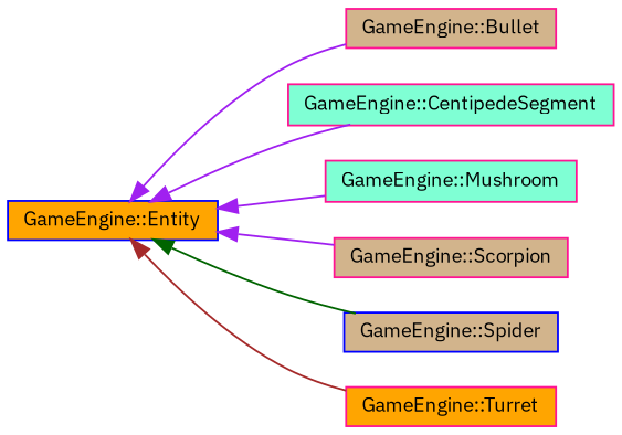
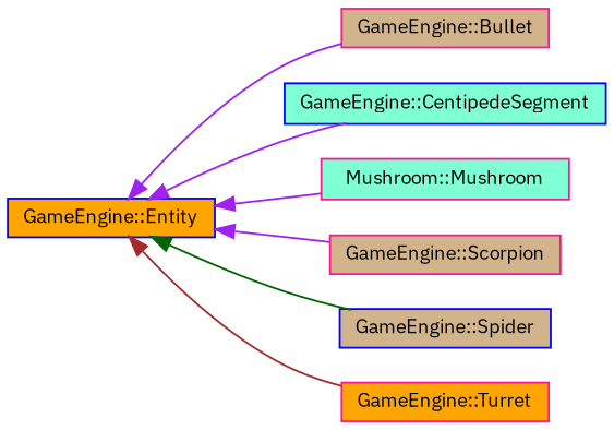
  digraph {
    fontname="IBM Plex Sans"
    rankdir=LR
    node [color=deeppink fillcolor=tan fontname="IBM Plex Sans" fontsize=10 shape=record style=filled]
    edge [color=purple dir=back fontname="IBM Plex Sans" fontsize=10 labelfontname=Helvetica labelfontsize=10 style=solid]
    n1 [color=blue fillcolor=orange fontcolor=black height=0.2 label="GameEngine::Entity" width=0.4]
    n2 [height=0.2 label="GameEngine::Bullet" width=0.4]
-   n3 [fillcolor=aquamarine height=0.2 label="GameEngine::CentipedeSegment" width=0.4]
-   n4 [fillcolor=aquamarine height=0.2 label="GameEngine::Mushroom" width=0.4]
+   n3 [color=blue fillcolor=aquamarine height=0.2 label="GameEngine::CentipedeSegment" width=0.4]
+   n4 [fillcolor=aquamarine height=0.2 label="Mushroom::Mushroom" width=0.4]
    n5 [height=0.2 label="GameEngine::Scorpion" width=0.4]
    n6 [color=blue height=0.2 label="GameEngine::Spider" width=0.4]
    n7 [fillcolor=orange height=0.2 label="GameEngine::Turret" width=0.4]
    n1 -> n2
    n1 -> n3
    n1 -> n4
    n1 -> n5
    n1 -> n6 [color=darkgreen]
    n1 -> n7 [color=brown]
  }
